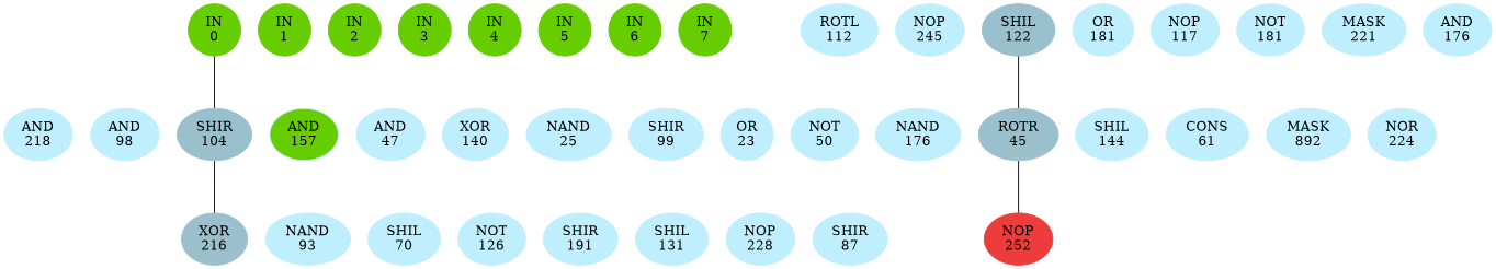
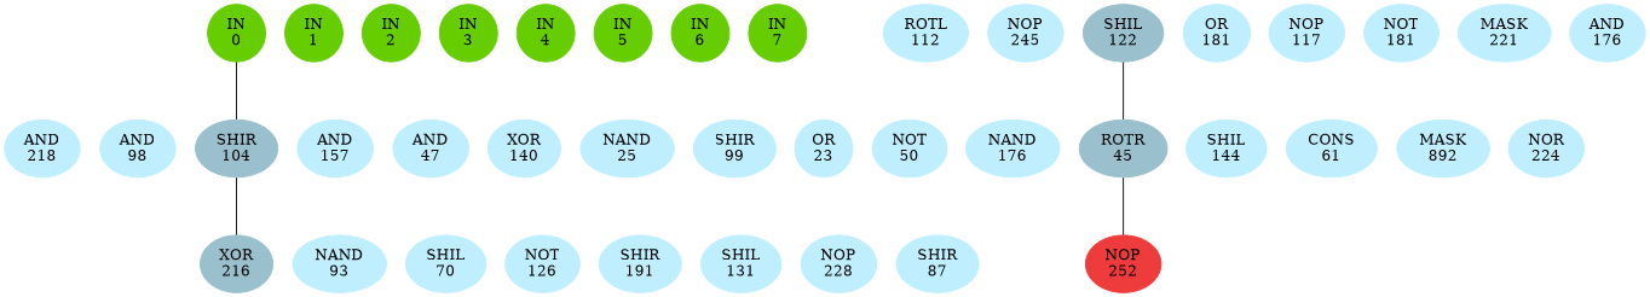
  graph {
    ordering=out
    rankdir=BT
    ranksep=0.75
    splines=polyline
    node [color=lightblue1 style=filled]
    edge [style=invis]
    n1 [color=chartreuse3 label="IN\n0"]
    n2 [color=chartreuse3 label="IN\n1"]
    n3 [color=chartreuse3 label="IN\n2"]
    n4 [color=chartreuse3 label="IN\n3"]
    n5 [color=chartreuse3 label="IN\n4"]
    n6 [color=chartreuse3 label="IN\n5"]
    n7 [color=chartreuse3 label="IN\n6"]
    n8 [color=chartreuse3 label="IN\n7"]
    n9 [label="AND\n218"]
    n10 [label="AND\n98"]
    n11 [color=lightblue3 label="SHIR\n104"]
-   n12 [label="AND\n157" fillcolor=chartreuse3]
+   n12 [label="AND\n157"]
    n13 [label="AND\n47"]
    n14 [label="XOR\n140"]
    n15 [label="NAND\n25"]
    n16 [label="SHIR\n99"]
    n17 [color=lightblue3 label="XOR\n216"]
    n18 [label="NAND\n93"]
    n19 [label="SHIL\n70"]
    n20 [label="NOT\n126"]
    n21 [label="SHIR\n191"]
    n22 [label="SHIL\n131"]
    n23 [label="NOP\n228"]
    n24 [label="SHIR\n87"]
    n25 [label="ROTL\n112"]
    n26 [label="NOP\n245"]
    n27 [color=lightblue3 label="SHIL\n122"]
    n28 [label="OR\n181"]
    n29 [label="NOP\n117"]
    n30 [label="NOT\n181"]
    n31 [label="MASK\n221"]
    n32 [label="AND\n176"]
    n33 [label="OR\n23"]
    n34 [label="NOT\n50"]
    n35 [label="NAND\n176"]
    n36 [color=lightblue3 label="ROTR\n45"]
    n37 [label="SHIL\n144"]
    n38 [label="CONS\n61"]
    n39 [label="MASK\n892"]
    n40 [label="NOR\n224"]
    n41 [color=brown2 label="NOP\n252"]
    subgraph sub_1 {
      rank=same
      n1
      n2
      n3
      n4
      n5
      n6
      n7
      n8
    }
    subgraph sub_2 {
      rank=same
      n9
      n10
      n11
      n12
      n13
      n14
      n15
      n16
    }
    subgraph sub_3 {
      rank=same
      n17
      n18
      n19
      n20
      n21
      n22
      n23
      n24
    }
    subgraph sub_4 {
      rank=same
      n25
      n26
      n27
      n28
      n29
      n30
      n31
      n32
    }
    subgraph sub_5 {
      rank=same
      n33
      n34
      n35
      n36
      n37
      n38
      n39
      n40
    }
    subgraph sub_6 {
      rank=same
      n41
    }
    n1 -- n2
    n2 -- n3
    n3 -- n4
    n4 -- n5
    n5 -- n6
    n6 -- n7
    n7 -- n8
    n9 -- n10
    n10 -- n11
    n11 -- n1 [style=solid]
    n11 -- n12
    n12 -- n13
    n13 -- n14
    n14 -- n15
    n15 -- n16
    n17 -- n11 [style=solid]
    n17 -- n18
    n18 -- n19
    n19 -- n20
    n20 -- n21
    n21 -- n22
    n22 -- n23
    n23 -- n24
    n25 -- n26
    n26 -- n27
    n27 -- n28
    n28 -- n29
    n29 -- n30
    n30 -- n31
    n31 -- n32
    n33 -- n34
    n34 -- n35
    n35 -- n36
    n36 -- n27 [style=solid]
    n36 -- n37
    n37 -- n38
    n38 -- n39
    n39 -- n40
    n41 -- n36 [style=solid]
    n41 -- n41
  }
